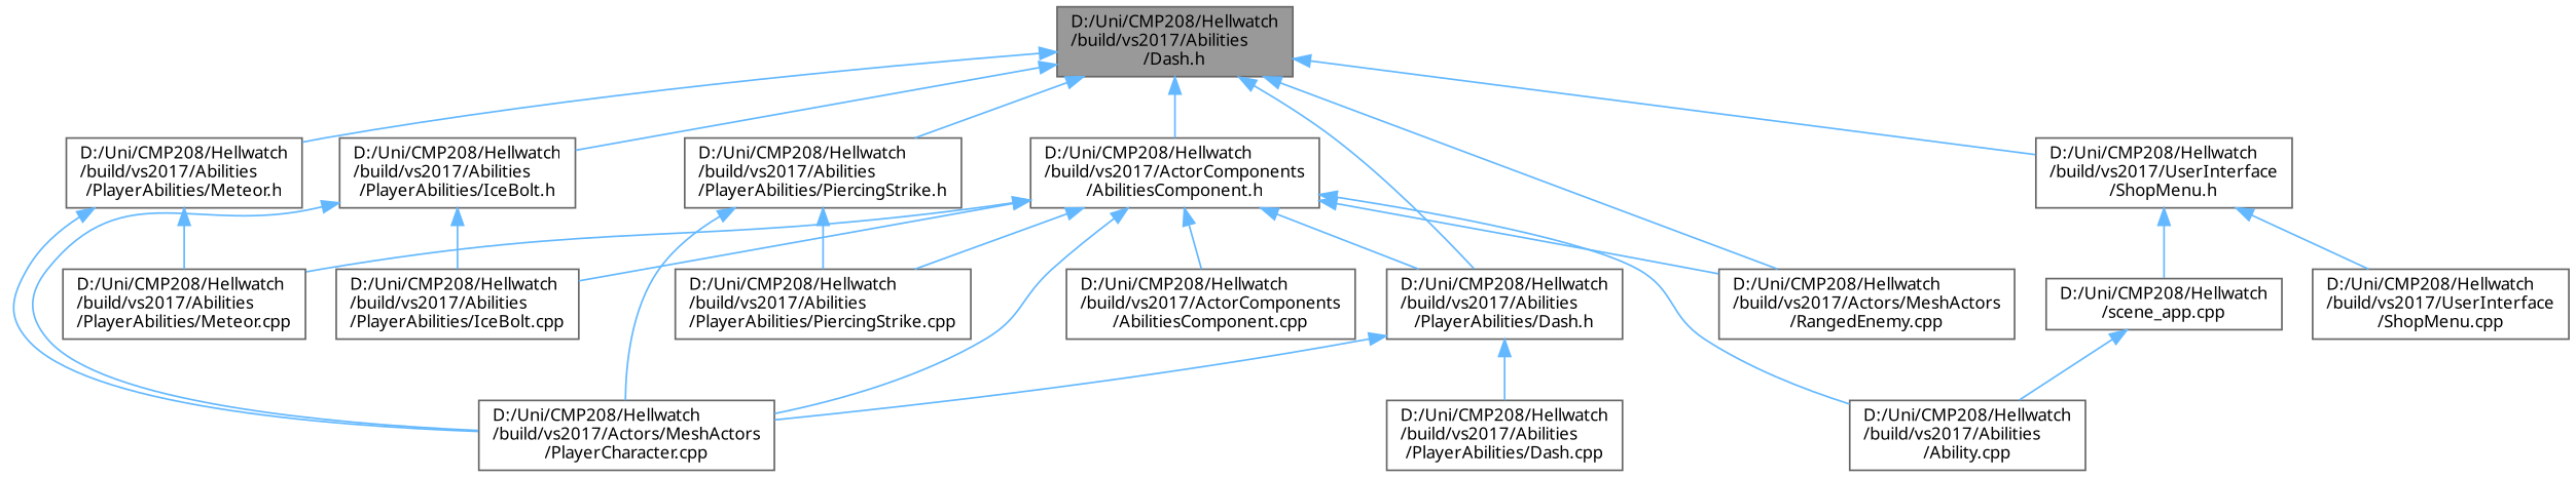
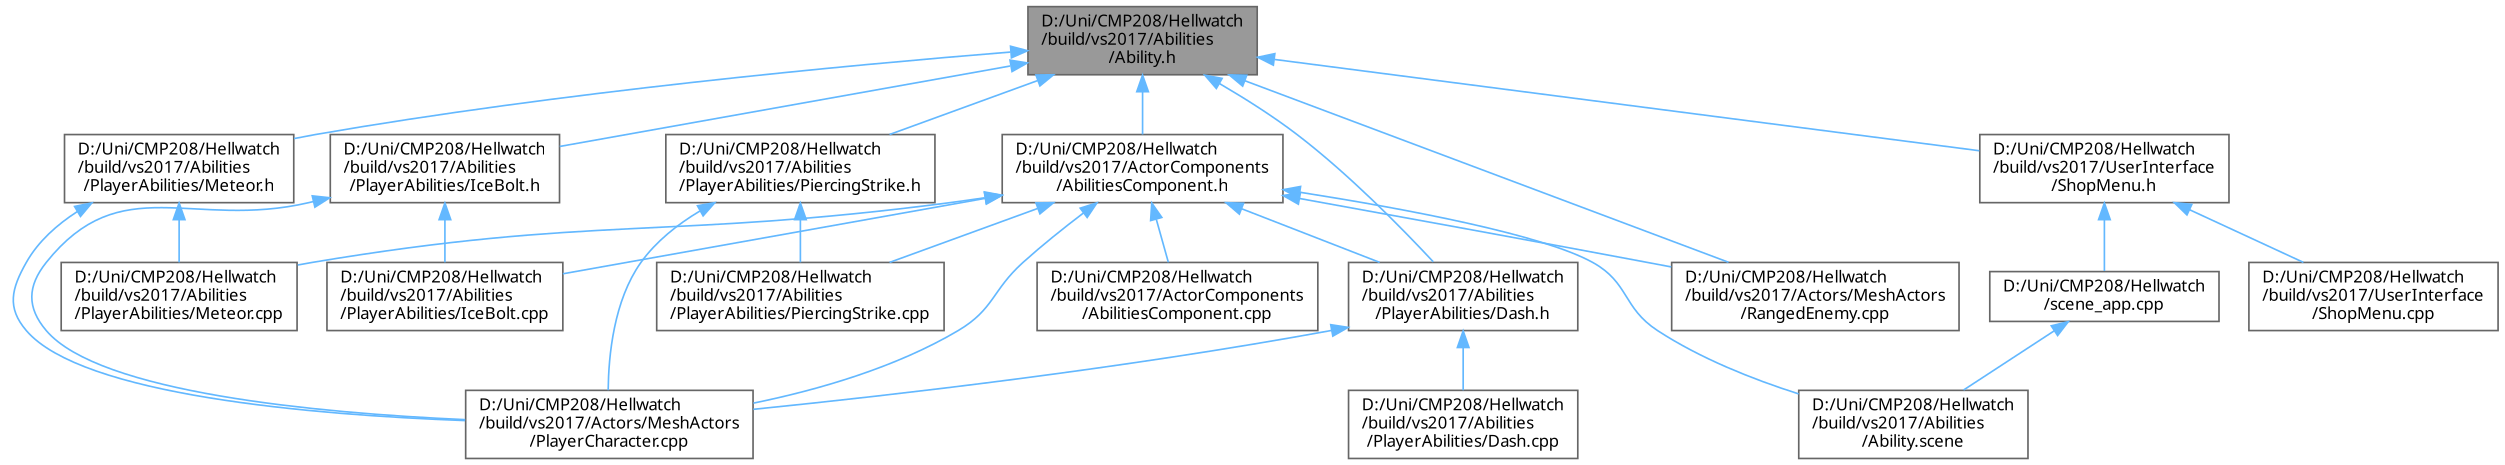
  digraph {
    fontname="Noto Sans"
    node [color=grey40 fillcolor=white fontname="Noto Sans" fontsize=10 shape=box style=filled]
    edge [color=steelblue1 dir=back fontname="Noto Sans" fontsize=10 labelfontname=Helvetica labelfontsize=10 style=solid]
-   n1 [color=gray40 fillcolor=grey60 fontcolor=black height=0.2 label="D:/Uni/CMP208/Hellwatch\l/build/vs2017/Abilities\l/Dash.h" width=0.4]
+   n1 [color=gray40 fillcolor=grey60 fontcolor=black height=0.2 label="D:/Uni/CMP208/Hellwatch\l/build/vs2017/Abilities\l/Ability.h" width=0.4]
    n2 [height=0.2 label="D:/Uni/CMP208/Hellwatch\l/build/vs2017/Abilities\l/PlayerAbilities/Dash.h" width=0.4]
    n3 [height=0.2 label="D:/Uni/CMP208/Hellwatch\l/build/vs2017/Abilities\l/PlayerAbilities/IceBolt.h" width=0.4]
    n4 [height=0.2 label="D:/Uni/CMP208/Hellwatch\l/build/vs2017/Abilities\l/PlayerAbilities/Meteor.h" width=0.4]
    n5 [height=0.2 label="D:/Uni/CMP208/Hellwatch\l/build/vs2017/Abilities\l/PlayerAbilities/PiercingStrike.h" width=0.4]
    n6 [height=0.2 label="D:/Uni/CMP208/Hellwatch\l/build/vs2017/ActorComponents\l/AbilitiesComponent.h" width=0.4]
    n7 [height=0.2 label="D:/Uni/CMP208/Hellwatch\l/build/vs2017/Actors/MeshActors\l/RangedEnemy.cpp" width=0.4]
    n8 [height=0.2 label="D:/Uni/CMP208/Hellwatch\l/build/vs2017/UserInterface\l/ShopMenu.h" width=0.4]
-   n9 [height=0.2 label="D:/Uni/CMP208/Hellwatch\l/build/vs2017/Abilities\l/Ability.cpp" width=0.4]
+   n9 [height=0.2 label="D:/Uni/CMP208/Hellwatch\l/build/vs2017/Abilities\l/Ability.scene" width=0.4]
    n10 [height=0.2 label="D:/Uni/CMP208/Hellwatch\l/build/vs2017/Abilities\l/PlayerAbilities/Dash.cpp" width=0.4]
    n11 [height=0.2 label="D:/Uni/CMP208/Hellwatch\l/build/vs2017/Actors/MeshActors\l/PlayerCharacter.cpp" width=0.4]
    n12 [height=0.2 label="D:/Uni/CMP208/Hellwatch\l/build/vs2017/Abilities\l/PlayerAbilities/IceBolt.cpp" width=0.4]
    n13 [height=0.2 label="D:/Uni/CMP208/Hellwatch\l/build/vs2017/Abilities\l/PlayerAbilities/Meteor.cpp" width=0.4]
    n14 [height=0.2 label="D:/Uni/CMP208/Hellwatch\l/build/vs2017/Abilities\l/PlayerAbilities/PiercingStrike.cpp" width=0.4]
    n15 [height=0.2 label="D:/Uni/CMP208/Hellwatch\l/build/vs2017/ActorComponents\l/AbilitiesComponent.cpp" width=0.4]
    n16 [height=0.2 label="D:/Uni/CMP208/Hellwatch\l/build/vs2017/UserInterface\l/ShopMenu.cpp" width=0.4]
    n17 [height=0.2 label="D:/Uni/CMP208/Hellwatch\l/scene_app.cpp" width=0.4]
    n1 -> n2
    n1 -> n3
    n1 -> n4
    n1 -> n5
    n1 -> n6
    n1 -> n7
    n1 -> n8
    n2 -> n10
    n2 -> n11
    n3 -> n11
    n3 -> n12
    n4 -> n11
    n4 -> n13
    n5 -> n11
    n5 -> n14
    n6 -> n2
    n6 -> n7
    n6 -> n9
    n6 -> n11
    n6 -> n12
    n6 -> n13
    n6 -> n14
    n6 -> n15
    n8 -> n16
    n8 -> n17
    n17 -> n9
  }
